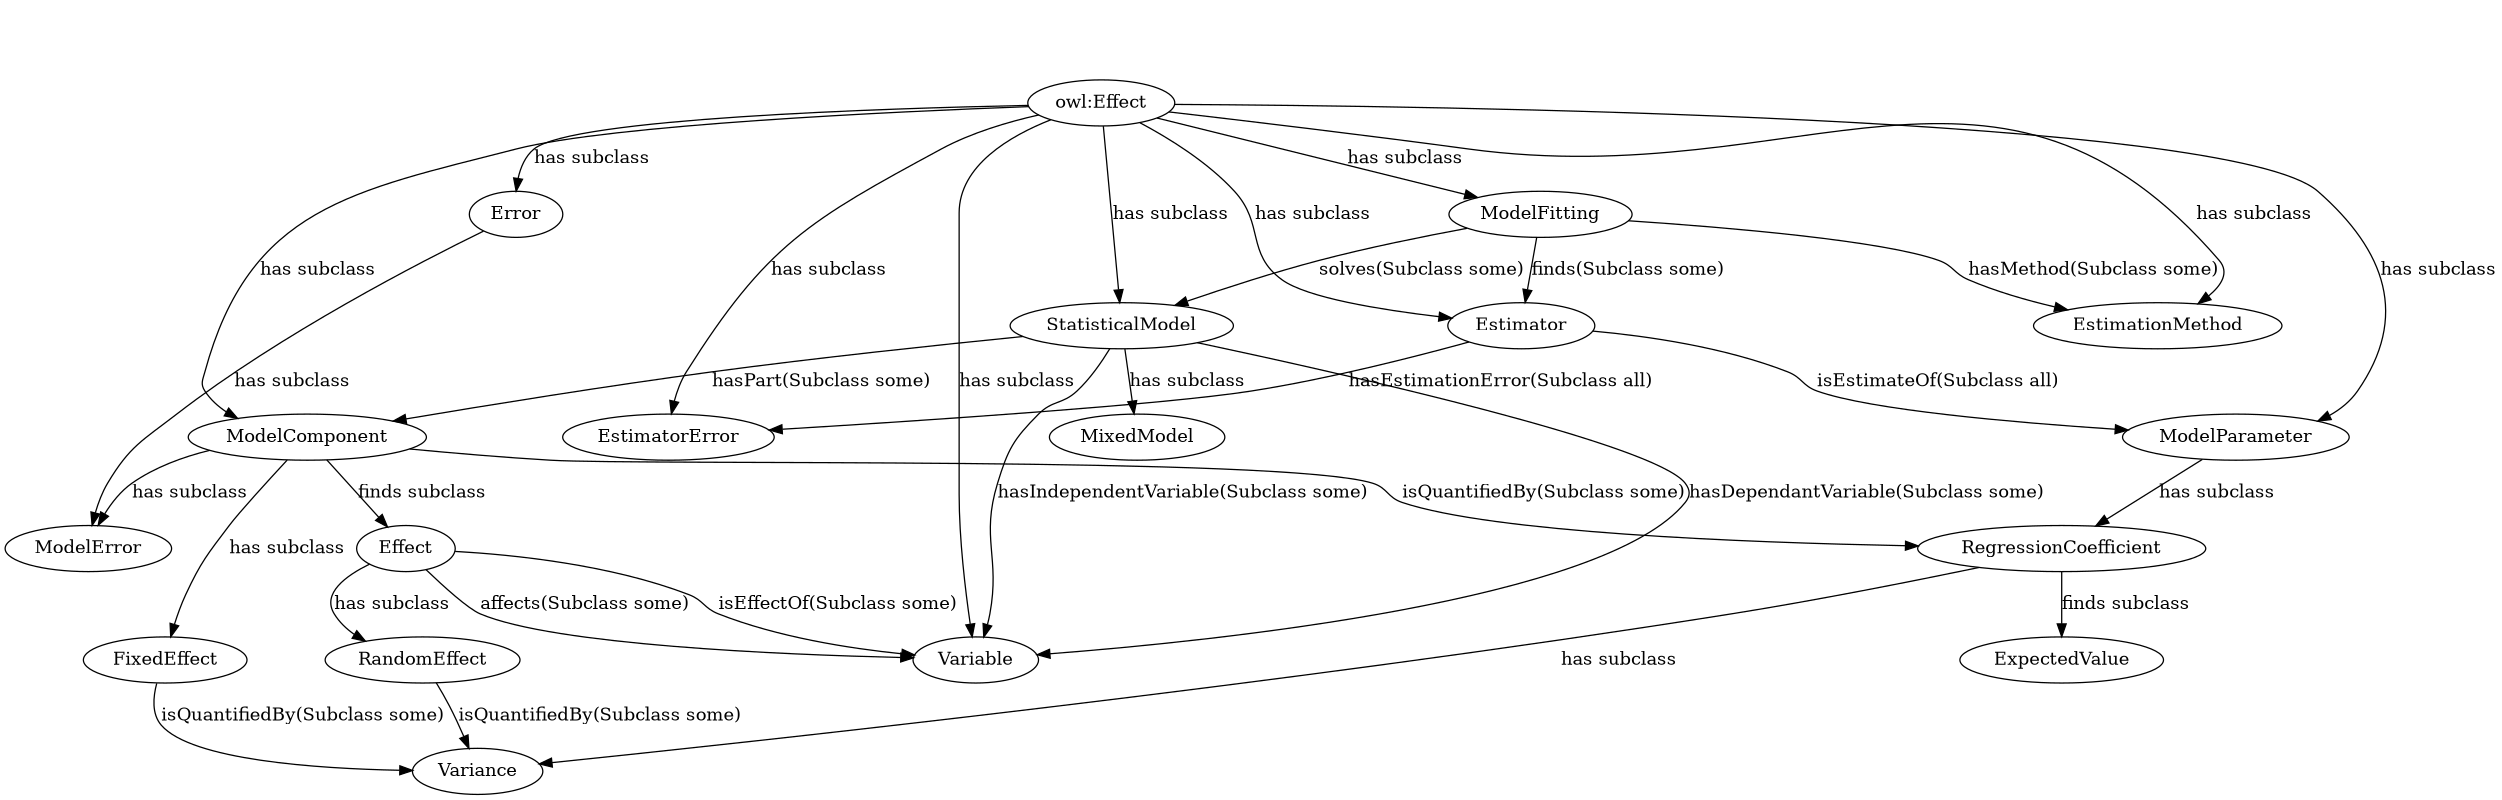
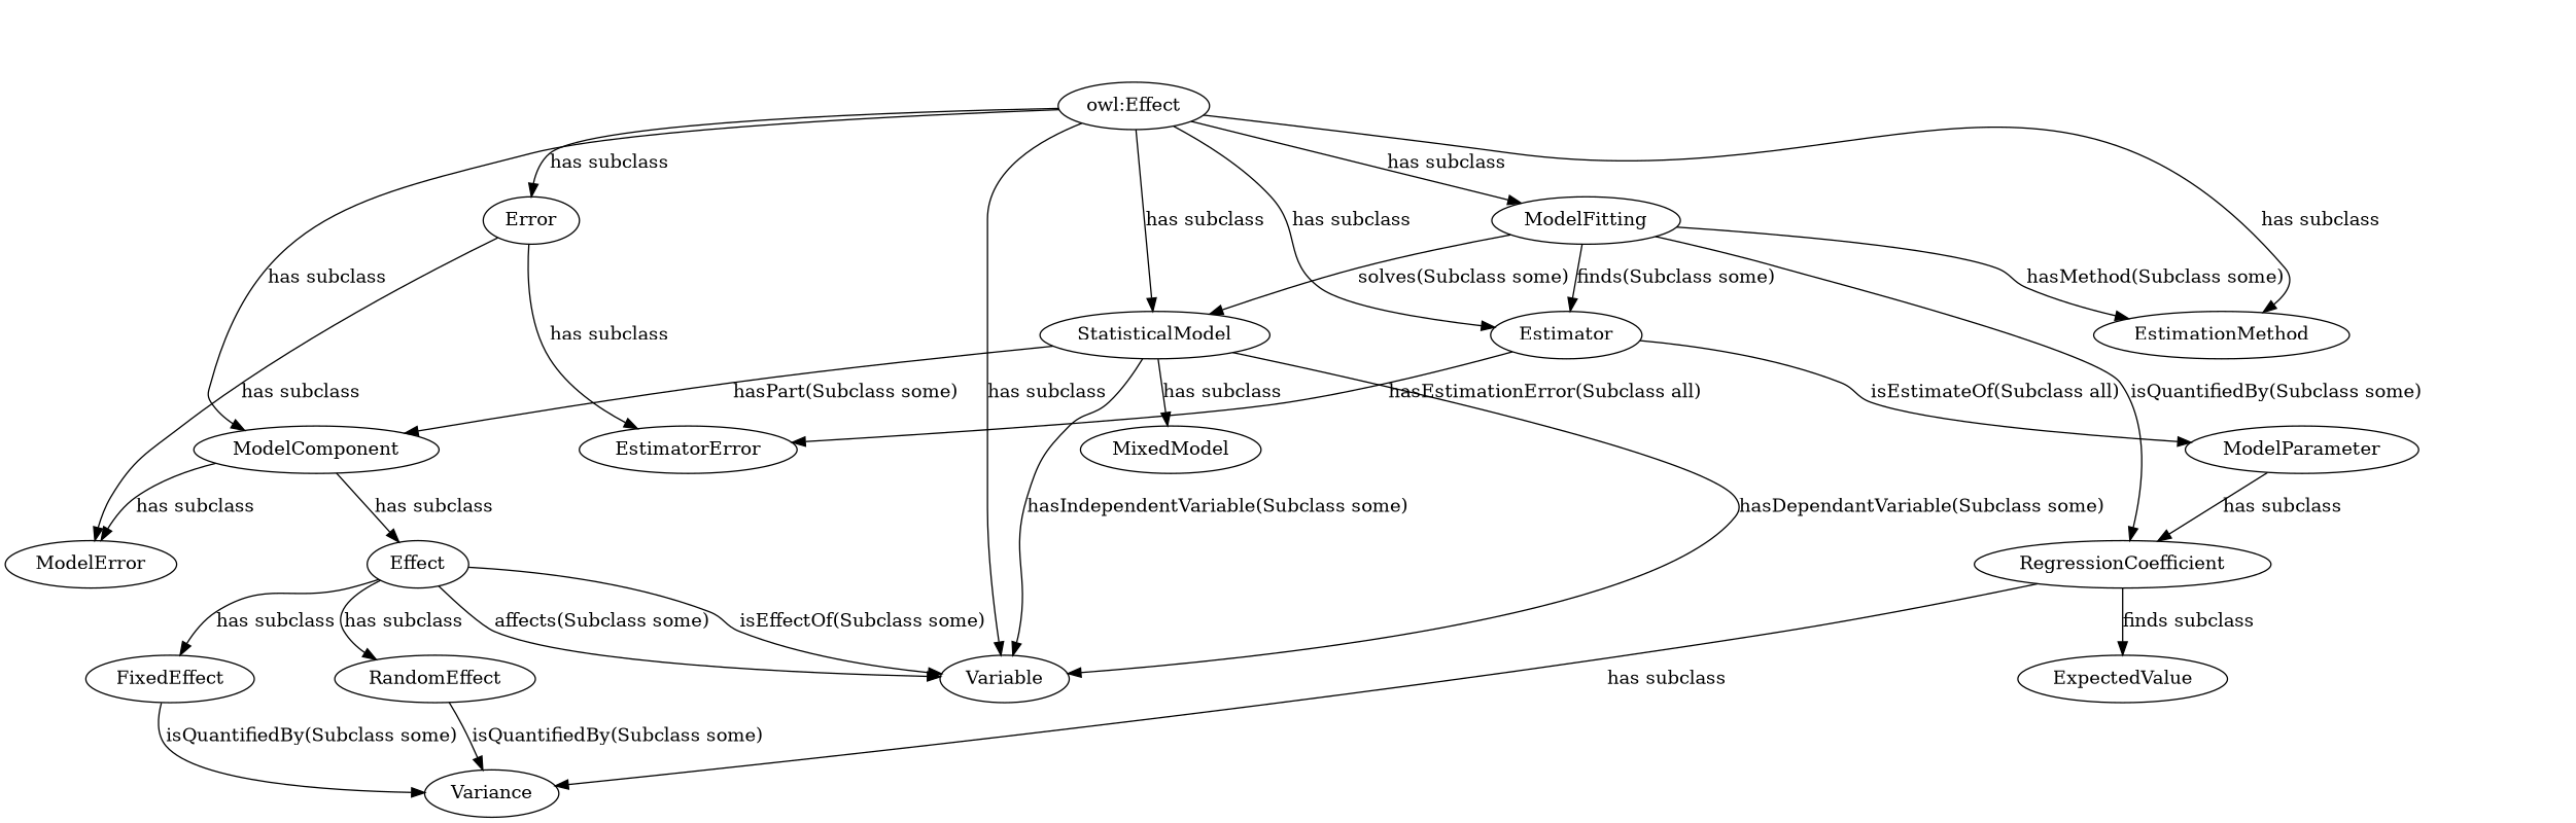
  digraph {
    Error
    ModelError
    EstimatorError
    StatisticalModel
    Variable
    ModelComponent
    MixedModel
    Effect
    RegressionCoefficient
    RandomEffect
    FixedEffect
    Variance
    Estimator
    ModelParameter
    ExpectedValue
    n16 [label="owl:Effect"]
    EstimationMethod
    ModelFitting
    Error -> ModelError [label="has subclass"]
-   n16 -> EstimatorError [label="has subclass"]
+   Error -> EstimatorError [label="has subclass"]
    StatisticalModel -> Variable [label="hasIndependentVariable(Subclass some)"]
    StatisticalModel -> Variable [label="hasDependantVariable(Subclass some)"]
    StatisticalModel -> ModelComponent [label="hasPart(Subclass some)"]
    StatisticalModel -> MixedModel [label="has subclass"]
    ModelComponent -> ModelError [label="has subclass"]
-   ModelComponent -> Effect [label="finds subclass"]
-   ModelComponent -> RegressionCoefficient [label="isQuantifiedBy(Subclass some)"]
+   ModelComponent -> Effect [label="has subclass"]
+   ModelFitting -> RegressionCoefficient [label="isQuantifiedBy(Subclass some)"]
    Effect -> Variable [label="affects(Subclass some)"]
    Effect -> Variable [label="isEffectOf(Subclass some)"]
    Effect -> RandomEffect [label="has subclass"]
-   ModelComponent -> FixedEffect [label="has subclass"]
+   Effect -> FixedEffect [label="has subclass"]
    RegressionCoefficient -> Variance [label="has subclass"]
    RegressionCoefficient -> ExpectedValue [label="finds subclass"]
    RandomEffect -> Variance [label="isQuantifiedBy(Subclass some)"]
    FixedEffect -> Variance [label="isQuantifiedBy(Subclass some)"]
    Estimator -> EstimatorError [label="hasEstimationError(Subclass all)"]
    Estimator -> ModelParameter [label="isEstimateOf(Subclass all)"]
    ModelParameter -> RegressionCoefficient [label="has subclass"]
    n16 -> Error [label="has subclass"]
    n16 -> StatisticalModel [label="has subclass"]
    n16 -> Variable [label="has subclass"]
    n16 -> ModelComponent [label="has subclass"]
    n16 -> Estimator [label="has subclass"]
-   n16 -> ModelParameter [label="has subclass"]
    n16 -> EstimationMethod [label="has subclass"]
    n16 -> ModelFitting [label="has subclass"]
    ModelFitting -> StatisticalModel [label="solves(Subclass some)"]
    ModelFitting -> Estimator [label="finds(Subclass some)"]
    ModelFitting -> EstimationMethod [label="hasMethod(Subclass some)"]
  }
